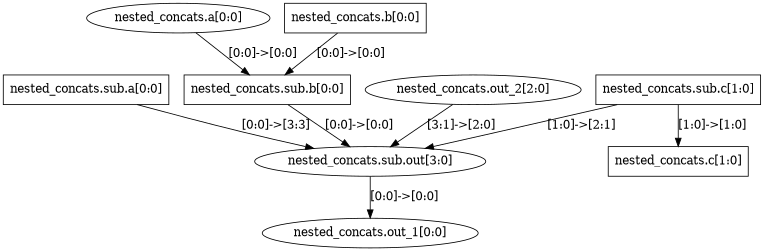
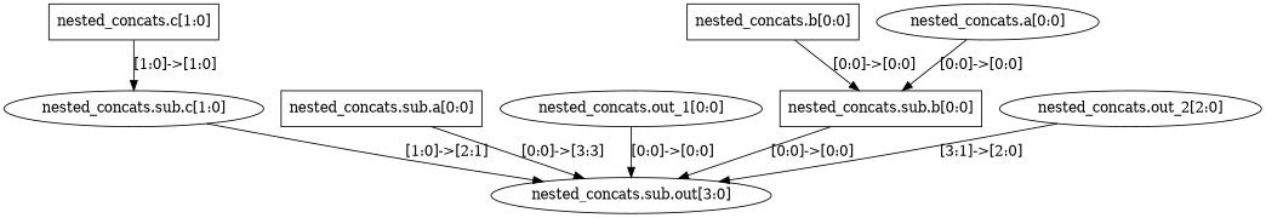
  digraph {
    node [shape=rectangle]
    n1 [label="nested_concats.a[0:0]" shape=ellipse]
    n2 [label="nested_concats.sub.b[0:0]"]
    n3 [label="nested_concats.sub.a[0:0]"]
    n4 [label="nested_concats.sub.out[3:0]" shape=ellipse]
    n5 [label="nested_concats.out_1[0:0]" shape=ellipse]
    n6 [label="nested_concats.b[0:0]"]
    n7 [label="nested_concats.c[1:0]"]
-   n8 [label="nested_concats.sub.c[1:0]"]
+   n8 [label="nested_concats.sub.c[1:0]" shape=ellipse]
    n9 [label="nested_concats.out_2[2:0]" shape=ellipse]
    n1 -> n2 [label="[0:0]->[0:0]"]
    n2 -> n4 [label="[0:0]->[0:0]"]
    n3 -> n4 [label="[0:0]->[3:3]"]
-   n4 -> n5 [label="[0:0]->[0:0]"]
+   n5 -> n4 [label="[0:0]->[0:0]"]
    n6 -> n2 [label="[0:0]->[0:0]"]
-   n8 -> n7 [label="[1:0]->[1:0]"]
+   n7 -> n8 [label="[1:0]->[1:0]"]
    n8 -> n4 [label="[1:0]->[2:1]"]
    n9 -> n4 [label="[3:1]->[2:0]"]
  }
